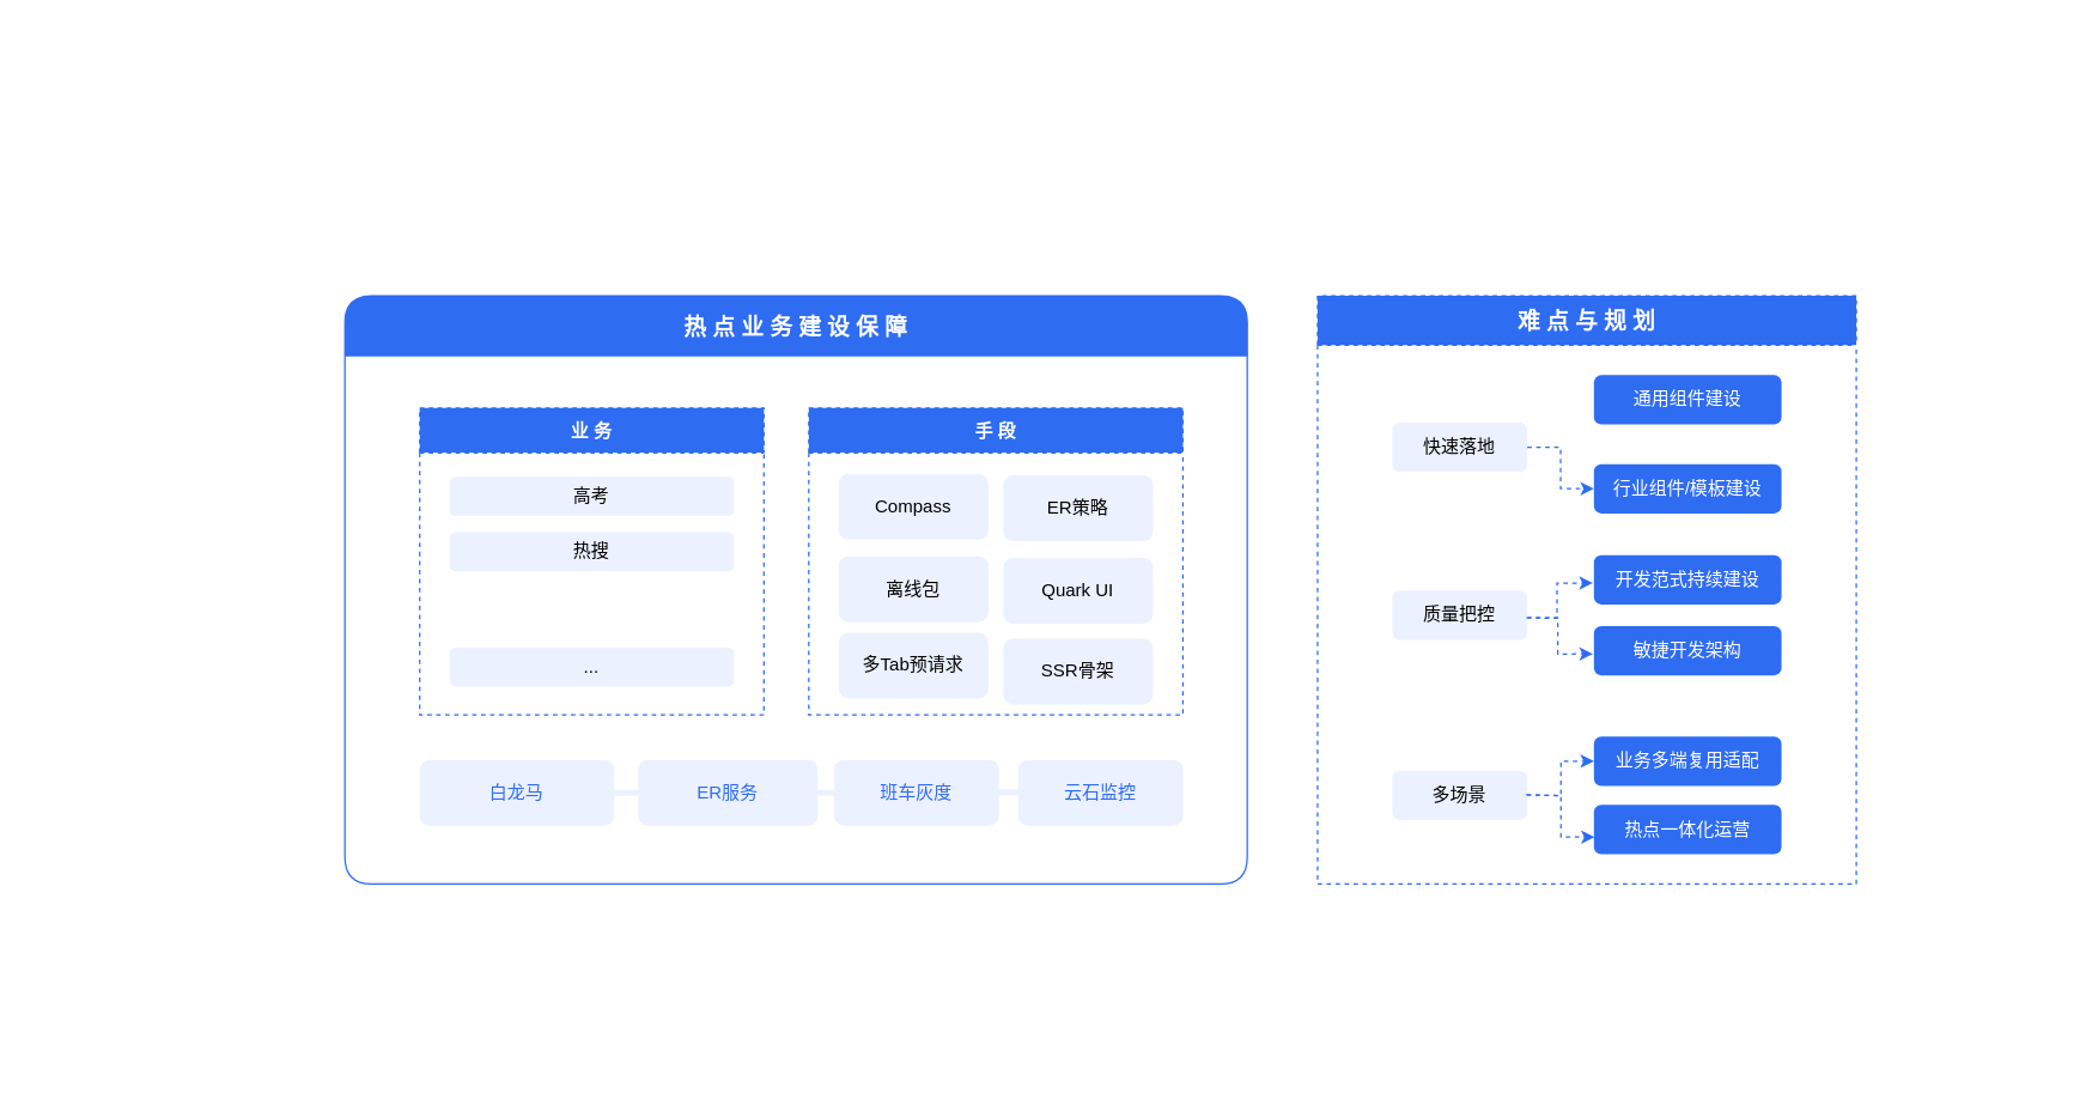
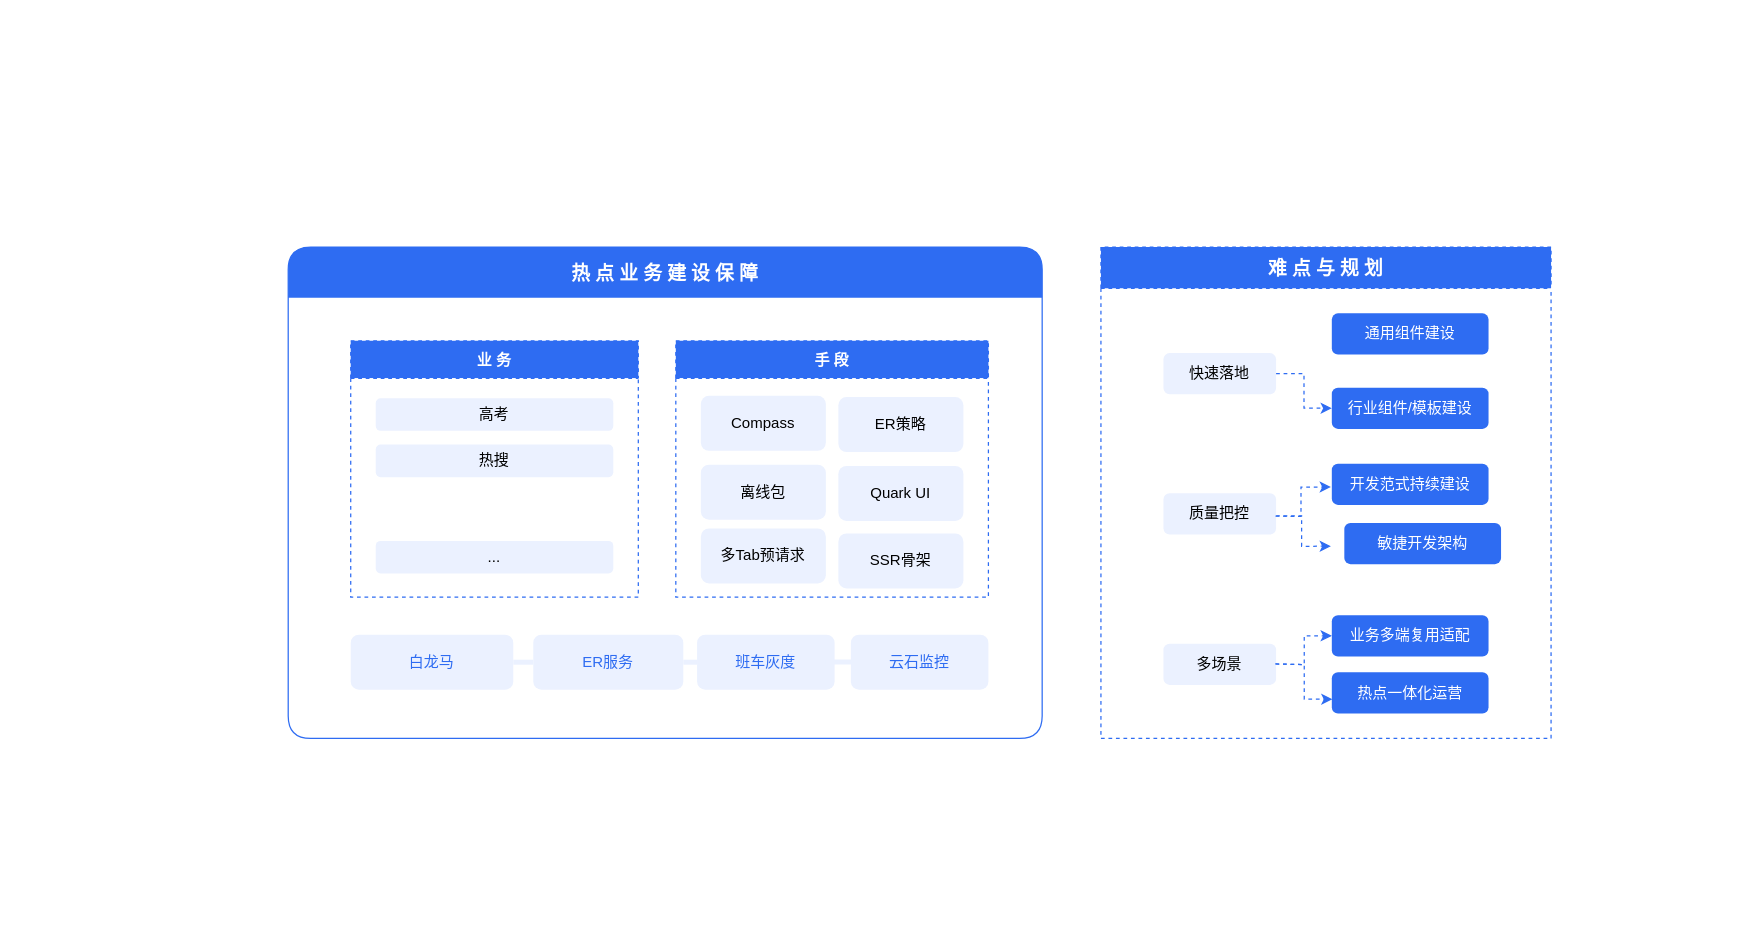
  <mxCell id="0" />
  <mxCell id="1" parent="0" />
  <mxCell id="2" value="" style="rounded=0;whiteSpace=wrap;html=1;fillColor=default;strokeColor=none;" vertex="1" parent="1"><mxGeometry x="20" y="20" width="1360" height="700" as="geometry" /></mxCell>
  <mxCell id="3" value="热 点 业 务 建 设 保 障" style="swimlane;fillColor=#2E6CF2;strokeColor=#2E6CF2;fontColor=#FFFFFF;swimlaneLine=1;swimlaneHead=1;container=0;rounded=1;startSize=40;swimlaneFillColor=none;shadow=0;fontSize=15;" vertex="1" parent="1"><mxGeometry x="230" y="197" width="603" height="393" as="geometry"><mxRectangle x="-285" y="-680" width="100" height="30" as="alternateBounds" /></mxGeometry></mxCell>
  <mxCell id="4" value="手 段" style="swimlane;fillColor=#2E6CF2;strokeColor=#2E6CF2;fontColor=#FFFFFF;swimlaneLine=1;swimlaneHead=1;container=0;rounded=0;startSize=30;swimlaneFillColor=#FFFFFF;shadow=0;dashed=1;" vertex="1" parent="3"><mxGeometry x="310" y="75" width="250" height="205" as="geometry"><mxRectangle x="-285" y="-680" width="100" height="30" as="alternateBounds" /></mxGeometry></mxCell>
  <mxCell id="5" value="Quark UI" style="rounded=1;whiteSpace=wrap;html=1;strokeColor=none;fillColor=#ebf1ff;" vertex="1" parent="4"><mxGeometry x="130" y="100" width="100" height="44" as="geometry" /></mxCell>
  <mxCell id="6" value="多Tab预请求" style="rounded=1;whiteSpace=wrap;html=1;strokeColor=none;fillColor=#ebf1ff;" vertex="1" parent="4"><mxGeometry x="20" y="150" width="100" height="44" as="geometry" /></mxCell>
  <mxCell id="7" value="Compass" style="rounded=1;whiteSpace=wrap;html=1;strokeColor=none;fillColor=#ebf1ff;" vertex="1" parent="4"><mxGeometry x="20" y="44" width="100" height="44" as="geometry" /></mxCell>
  <mxCell id="8" value="ER策略" style="rounded=1;whiteSpace=wrap;html=1;strokeColor=none;fillColor=#ebf1ff;" vertex="1" parent="4"><mxGeometry x="130" y="45" width="100" height="44" as="geometry" /></mxCell>
  <mxCell id="9" value="离线包" style="rounded=1;whiteSpace=wrap;html=1;strokeColor=none;fillColor=#ebf1ff;" vertex="1" parent="4"><mxGeometry x="20" y="99" width="100" height="44" as="geometry" /></mxCell>
  <mxCell id="10" value="SSR骨架" style="rounded=1;whiteSpace=wrap;html=1;strokeColor=none;fillColor=#ebf1ff;" vertex="1" parent="4"><mxGeometry x="130" y="154" width="100" height="44" as="geometry" /></mxCell>
  <mxCell id="11" value="业 务" style="swimlane;fillColor=#2E6CF2;strokeColor=#2E6CF2;fontColor=#FFFFFF;swimlaneLine=1;swimlaneHead=1;container=0;rounded=0;startSize=30;swimlaneFillColor=#FFFFFF;shadow=0;dashed=1;" vertex="1" parent="3"><mxGeometry x="50" y="75" width="230" height="205" as="geometry"><mxRectangle x="-285" y="-680" width="100" height="30" as="alternateBounds" /></mxGeometry></mxCell>
  <mxCell id="12" value="高考" style="rounded=1;whiteSpace=wrap;html=1;strokeColor=none;fillColor=#ebf1ff;" vertex="1" parent="11"><mxGeometry x="20" y="46" width="190" height="26" as="geometry" /></mxCell>
  <mxCell id="13" value="热搜" style="rounded=1;whiteSpace=wrap;html=1;strokeColor=none;fillColor=#ebf1ff;" vertex="1" parent="11"><mxGeometry x="20" y="83" width="190" height="26" as="geometry" /></mxCell>
  <mxCell id="14" value="..." style="rounded=1;whiteSpace=wrap;html=1;strokeColor=none;fillColor=#ebf1ff;" vertex="1" parent="11"><mxGeometry x="20" y="160" width="190" height="26" as="geometry" /></mxCell>
  <mxCell id="15" value="&lt;font color=&quot;#2e6cf2&quot;&gt;班车灰度&lt;/font&gt;" style="rounded=1;whiteSpace=wrap;html=1;strokeColor=none;fillColor=#ebf1ff;" vertex="1" parent="3"><mxGeometry x="327" y="310" width="110" height="44" as="geometry" /></mxCell>
  <mxCell id="16" value="&lt;font color=&quot;#2e6cf2&quot;&gt;ER服务&lt;/font&gt;" style="rounded=1;whiteSpace=wrap;html=1;strokeColor=none;fillColor=#ebf1ff;" vertex="1" parent="3"><mxGeometry x="196" y="310" width="120" height="44" as="geometry" /></mxCell>
  <mxCell id="17" value="&lt;font color=&quot;#2e6cf2&quot;&gt;白龙马&lt;/font&gt;" style="rounded=1;whiteSpace=wrap;html=1;strokeColor=none;fillColor=#ebf1ff;" vertex="1" parent="3"><mxGeometry x="50" y="310" width="130" height="44" as="geometry" /></mxCell>
  <mxCell id="18" value="" style="endArrow=none;html=1;rounded=1;entryX=0;entryY=0.5;entryDx=0;entryDy=0;exitX=1;exitY=0.5;exitDx=0;exitDy=0;strokeWidth=4;strokeColor=#EBF1FF;" edge="1" parent="3" source="17" target="16"><mxGeometry width="50" height="50" relative="1" as="geometry"><mxPoint x="230" y="345" as="sourcePoint" /><mxPoint x="280" y="295" as="targetPoint" /></mxGeometry></mxCell>
  <mxCell id="19" value="" style="endArrow=none;html=1;rounded=1;entryX=0;entryY=0.5;entryDx=0;entryDy=0;strokeWidth=4;strokeColor=#EBF1FF;" edge="1" parent="3" source="16" target="15"><mxGeometry width="50" height="50" relative="1" as="geometry"><mxPoint x="400" y="378.93" as="sourcePoint" /><mxPoint x="420" y="378.93" as="targetPoint" /></mxGeometry></mxCell>
  <mxCell id="20" value="&lt;font color=&quot;#2e6cf2&quot;&gt;云石监控&lt;/font&gt;" style="rounded=1;whiteSpace=wrap;html=1;strokeColor=none;fillColor=#ebf1ff;" vertex="1" parent="3"><mxGeometry x="450" y="310" width="110" height="44" as="geometry" /></mxCell>
  <mxCell id="21" value="" style="endArrow=none;html=1;rounded=1;entryX=0;entryY=0.5;entryDx=0;entryDy=0;strokeWidth=4;strokeColor=#EBF1FF;" edge="1" parent="3"><mxGeometry width="50" height="50" relative="1" as="geometry"><mxPoint x="430" y="331.93" as="sourcePoint" /><mxPoint x="470" y="331.93" as="targetPoint" /></mxGeometry></mxCell>
  <mxCell id="22" value="难 点 与 规 划" style="swimlane;fillColor=#2E6CF2;strokeColor=#2E6CF2;fontColor=#FFFFFF;swimlaneLine=1;swimlaneHead=1;container=0;rounded=0;startSize=33;swimlaneFillColor=none;shadow=0;fontSize=15;dashed=1;" vertex="1" parent="1"><mxGeometry x="880" y="197" width="360" height="393" as="geometry"><mxRectangle x="-285" y="-680" width="100" height="30" as="alternateBounds" /></mxGeometry></mxCell>
  <mxCell id="23" value="" style="edgeStyle=orthogonalEdgeStyle;rounded=0;orthogonalLoop=1;jettySize=auto;html=1;strokeColor=#2E6CF2;dashed=1;entryX=-0.011;entryY=0.574;entryDx=0;entryDy=0;entryPerimeter=0;" edge="1" parent="22"><mxGeometry relative="1" as="geometry"><mxPoint x="140.072" y="215.004" as="sourcePoint" /><mxPoint x="183.916" y="239.253" as="targetPoint" /><Array as="points"><mxPoint x="160.46" y="214.72" /><mxPoint x="160.46" y="239.72" /></Array></mxGeometry></mxCell>
  <mxCell id="24" value="快速落地" style="rounded=1;whiteSpace=wrap;html=1;strokeColor=none;fillColor=#ebf1ff;" vertex="1" parent="1"><mxGeometry x="930" y="281.777" width="90.077" height="32.984" as="geometry" /></mxCell>
  <mxCell id="25" value="通用组件建设" style="rounded=1;whiteSpace=wrap;html=1;strokeColor=none;fillColor=#2E6CF2;fontColor=#FFFFFF;" vertex="1" parent="1"><mxGeometry x="1064.65" y="250" width="125.35" height="32.98" as="geometry" /></mxCell>
  <mxCell id="26" value="行业组件/模板建设" style="rounded=1;whiteSpace=wrap;html=1;strokeColor=none;fillColor=#2E6CF2;fontColor=#FFFFFF;" vertex="1" parent="1"><mxGeometry x="1064.65" y="309.43" width="125.35" height="32.98" as="geometry" /></mxCell>
  <mxCell id="27" value="" style="edgeStyle=orthogonalEdgeStyle;rounded=0;orthogonalLoop=1;jettySize=auto;html=1;strokeColor=#2E6CF2;dashed=1;" edge="1" parent="1" source="24" target="26"><mxGeometry relative="1" as="geometry" /></mxCell>
  <mxCell id="28" value="质量把控" style="rounded=1;whiteSpace=wrap;html=1;strokeColor=none;fillColor=#ebf1ff;" vertex="1" parent="1"><mxGeometry x="930" y="393.935" width="90.077" height="32.984" as="geometry" /></mxCell>
  <mxCell id="29" value="开发范式持续建设" style="rounded=1;whiteSpace=wrap;html=1;strokeColor=none;fillColor=#2E6CF2;fontColor=#FFFFFF;" vertex="1" parent="1"><mxGeometry x="1064.65" y="370.24" width="125.35" height="32.98" as="geometry" /></mxCell>
- <mxCell id="30" value="敏捷开发架构" style="rounded=1;whiteSpace=wrap;html=1;strokeColor=none;fillColor=#2E6CF2;fontColor=#FFFFFF;" vertex="1" parent="1"><mxGeometry x="1064.65" y="417.6" width="125.35" height="32.98" as="geometry" /></mxCell>
+ <mxCell id="30" value="敏捷开发架构" style="rounded=1;whiteSpace=wrap;html=1;strokeColor=none;fillColor=#2E6CF2;fontColor=#FFFFFF;" vertex="1" parent="1"><mxGeometry x="1074.65" y="417.6" width="125.35" height="32.98" as="geometry" /></mxCell>
  <mxCell id="31" value="多场景" style="rounded=1;whiteSpace=wrap;html=1;strokeColor=none;fillColor=#ebf1ff;" vertex="1" parent="1"><mxGeometry x="930" y="514.172" width="90.077" height="32.984" as="geometry" /></mxCell>
  <mxCell id="32" value="业务多端复用适配" style="rounded=1;whiteSpace=wrap;html=1;strokeColor=none;fillColor=#2E6CF2;fontColor=#FFFFFF;" vertex="1" parent="1"><mxGeometry x="1064.65" y="491.44" width="125.35" height="32.98" as="geometry" /></mxCell>
  <mxCell id="33" value="热点一体化运营" style="rounded=1;whiteSpace=wrap;html=1;strokeColor=none;fillColor=#2E6CF2;fontColor=#FFFFFF;" vertex="1" parent="1"><mxGeometry x="1064.65" y="537.02" width="125.35" height="32.98" as="geometry" /></mxCell>
  <mxCell id="34" style="edgeStyle=orthogonalEdgeStyle;rounded=0;orthogonalLoop=1;jettySize=auto;html=1;entryX=-0.006;entryY=0.567;entryDx=0;entryDy=0;dashed=1;strokeColor=#2E6CF2;entryPerimeter=0;" edge="1" parent="1" target="29"><mxGeometry relative="1" as="geometry"><mxPoint x="1019.612" y="412.284" as="sourcePoint" /><mxPoint x="1050.257" y="380.712" as="targetPoint" /><Array as="points"><mxPoint x="1040" y="412" /><mxPoint x="1040" y="389" /></Array></mxGeometry></mxCell>
  <mxCell id="35" value="" style="edgeStyle=orthogonalEdgeStyle;rounded=0;orthogonalLoop=1;jettySize=auto;html=1;strokeColor=#2E6CF2;dashed=1;entryX=0.004;entryY=0.654;entryDx=0;entryDy=0;entryPerimeter=0;" edge="1" parent="1" target="33"><mxGeometry relative="1" as="geometry"><mxPoint x="1019.594" y="530.441" as="sourcePoint" /><mxPoint x="1050.238" y="558.299" as="targetPoint" /></mxGeometry></mxCell>
  <mxCell id="36" style="edgeStyle=orthogonalEdgeStyle;rounded=0;orthogonalLoop=1;jettySize=auto;html=1;entryX=0;entryY=0.5;entryDx=0;entryDy=0;dashed=1;strokeColor=#2E6CF2;" edge="1" parent="1" target="32"><mxGeometry relative="1" as="geometry"><mxPoint x="1019.594" y="530.441" as="sourcePoint" /><mxPoint x="1050.238" y="498.868" as="targetPoint" /></mxGeometry></mxCell>
